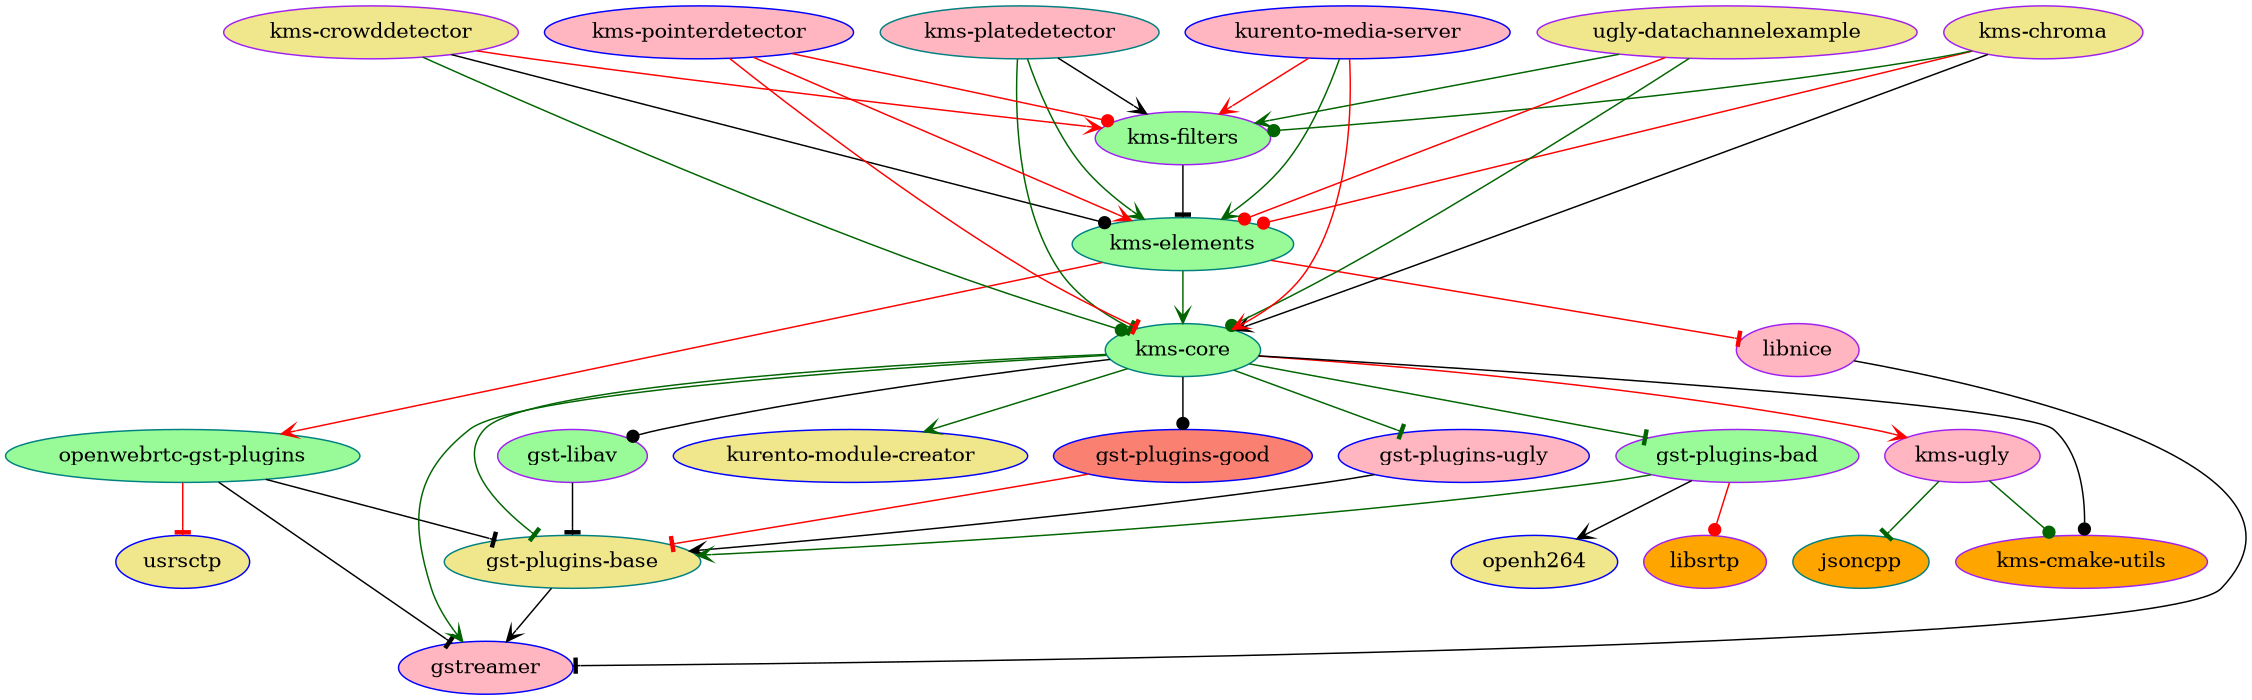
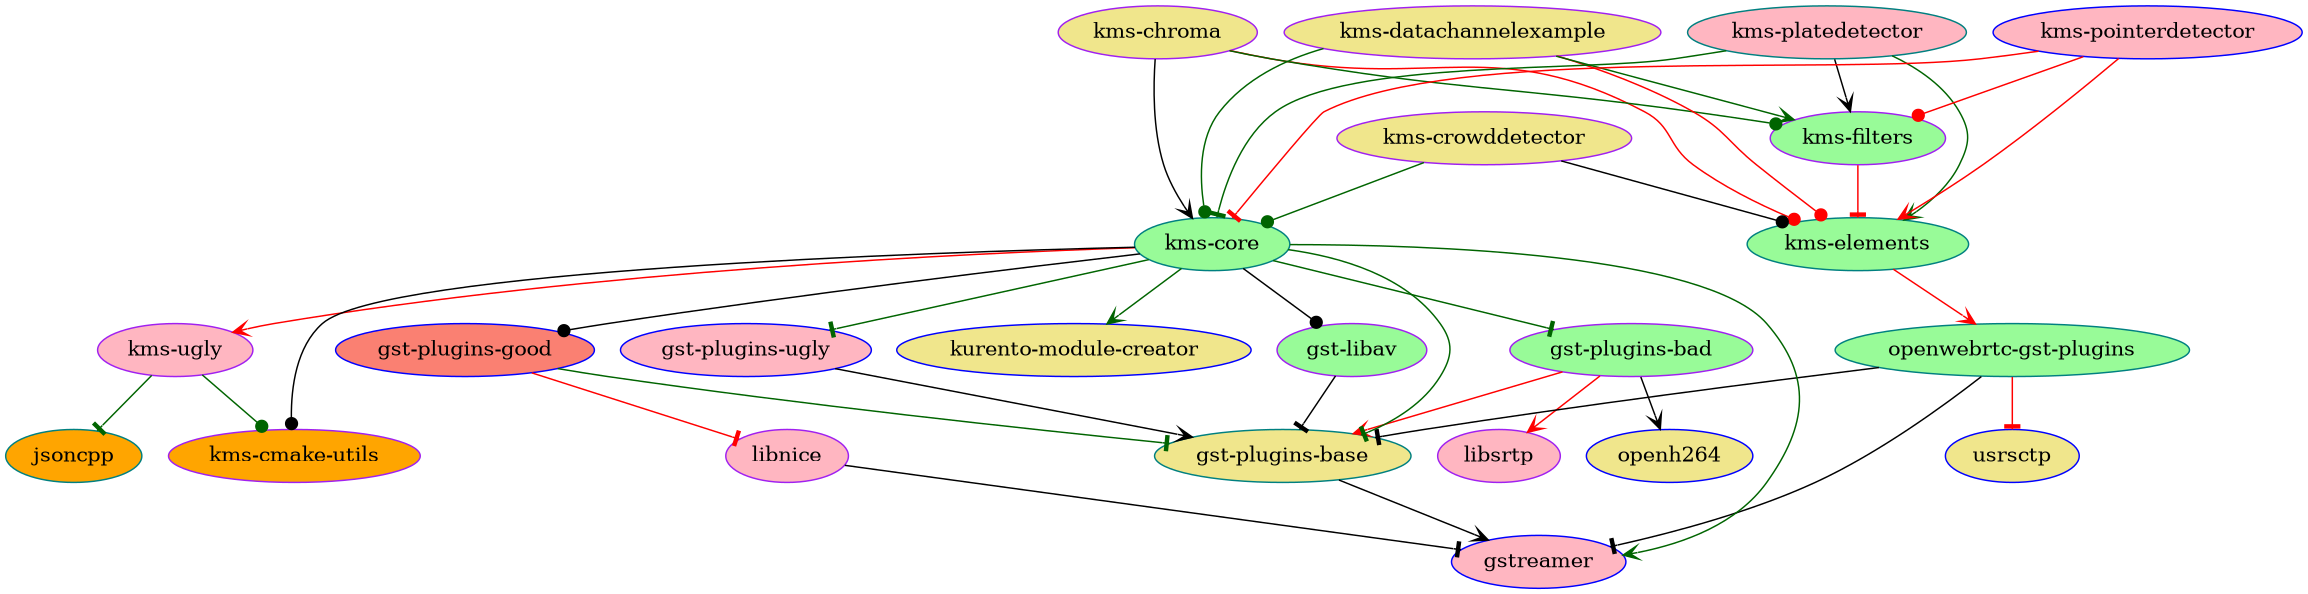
  digraph {
    rankdir=TB
    node [color=purple fillcolor=khaki style=filled]
    edge [arrowhead=vee color=darkgreen]
    "gst-plugins-base" [color=teal]
    gstreamer [color=blue fillcolor=lightpink]
    "gst-plugins-good" [color=blue fillcolor=salmon]
    "gst-plugins-ugly" [color=blue fillcolor=lightpink]
    "gst-libav" [fillcolor=palegreen]
    "gst-plugins-bad" [fillcolor=palegreen]
-   libsrtp [fillcolor=orange]
+   libsrtp [fillcolor=lightpink]
    openh264 [color=blue]
    "openwebrtc-gst-plugins" [color=teal fillcolor=palegreen]
    usrsctp [color=blue]
    libnice [fillcolor=lightpink]
    n12 [fillcolor=lightpink label="kms-ugly"]
    jsoncpp [color=teal fillcolor=orange]
    "kms-cmake-utils" [fillcolor=orange]
    "kms-core" [color=teal fillcolor=palegreen]
    "kurento-module-creator" [color=blue]
    "kms-elements" [color=teal fillcolor=palegreen]
    "kms-filters" [fillcolor=palegreen]
    "kms-chroma"
    "kms-crowddetector"
-   "kms-datachannelexample" [label="ugly-datachannelexample"]
+   "kms-datachannelexample"
    "kms-platedetector" [color=teal fillcolor=lightpink]
    "kms-pointerdetector" [color=blue fillcolor=lightpink]
-   "kurento-media-server" [color=blue fillcolor=lightpink]
    "gst-plugins-base" -> gstreamer [color=black]
-   "gst-plugins-good" -> "gst-plugins-base" [arrowhead=tee color=red]
+   "gst-plugins-good" -> "gst-plugins-base" [arrowhead=tee]
    "gst-plugins-ugly" -> "gst-plugins-base" [color=black]
    "gst-libav" -> "gst-plugins-base" [arrowhead=tee color=black]
-   "gst-plugins-bad" -> "gst-plugins-base"
-   "gst-plugins-bad" -> libsrtp [arrowhead=dot color=red]
+   "gst-plugins-bad" -> "gst-plugins-base" [color=red]
+   "gst-plugins-bad" -> libsrtp [color=red]
    "gst-plugins-bad" -> openh264 [color=black]
    "openwebrtc-gst-plugins" -> "gst-plugins-base" [arrowhead=tee color=black]
    "openwebrtc-gst-plugins" -> gstreamer [arrowhead=tee color=black]
    "openwebrtc-gst-plugins" -> usrsctp [arrowhead=tee color=red]
    libnice -> gstreamer [arrowhead=tee color=black]
    n12 -> jsoncpp [arrowhead=tee]
    n12 -> "kms-cmake-utils" [arrowhead=dot]
    "kms-core" -> "gst-plugins-base" [arrowhead=tee]
    "kms-core" -> gstreamer
    "kms-core" -> "gst-plugins-good" [arrowhead=dot color=black]
    "kms-core" -> "gst-plugins-ugly" [arrowhead=tee]
    "kms-core" -> "gst-libav" [arrowhead=dot color=black]
    "kms-core" -> "gst-plugins-bad" [arrowhead=tee]
    "kms-core" -> n12 [color=red]
    "kms-core" -> "kms-cmake-utils" [arrowhead=dot color=black]
    "kms-core" -> "kurento-module-creator"
    "kms-elements" -> "openwebrtc-gst-plugins" [color=red]
-   "kms-elements" -> libnice [arrowhead=tee color=red]
-   "kms-elements" -> "kms-core"
-   "kms-filters" -> "kms-elements" [arrowhead=tee color=black]
+   "gst-plugins-good" -> libnice [arrowhead=tee color=red]
+   "kms-filters" -> "kms-elements" [arrowhead=tee color=red]
    "kms-chroma" -> "kms-core" [color=black]
    "kms-chroma" -> "kms-elements" [arrowhead=dot color=red]
    "kms-chroma" -> "kms-filters" [arrowhead=dot]
    "kms-crowddetector" -> "kms-core" [arrowhead=dot]
    "kms-crowddetector" -> "kms-elements" [arrowhead=dot color=black]
-   "kms-crowddetector" -> "kms-filters" [color=red]
    "kms-datachannelexample" -> "kms-core" [arrowhead=dot]
    "kms-datachannelexample" -> "kms-elements" [arrowhead=dot color=red]
    "kms-datachannelexample" -> "kms-filters"
    "kms-platedetector" -> "kms-core" [arrowhead=tee]
    "kms-platedetector" -> "kms-elements"
    "kms-platedetector" -> "kms-filters" [color=black]
    "kms-pointerdetector" -> "kms-core" [arrowhead=tee color=red]
    "kms-pointerdetector" -> "kms-elements" [color=red]
    "kms-pointerdetector" -> "kms-filters" [arrowhead=dot color=red]
-   "kurento-media-server" -> "kms-core" [color=red]
-   "kurento-media-server" -> "kms-elements"
-   "kurento-media-server" -> "kms-filters" [color=red]
  }
